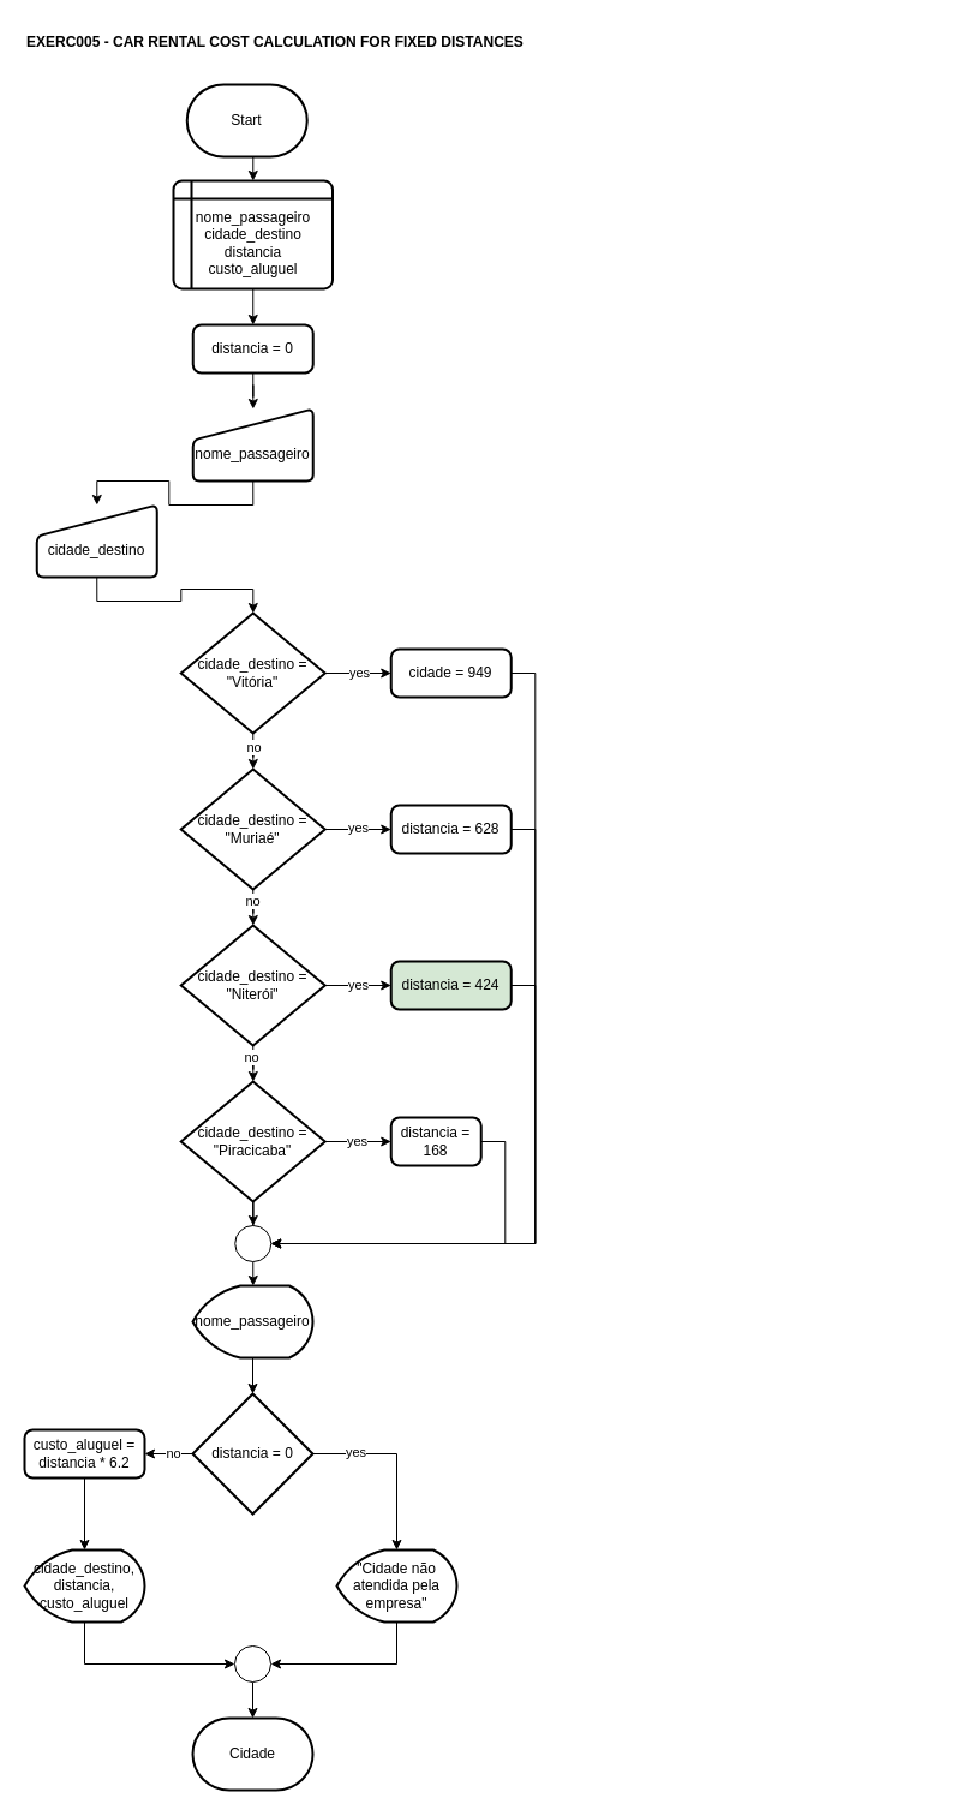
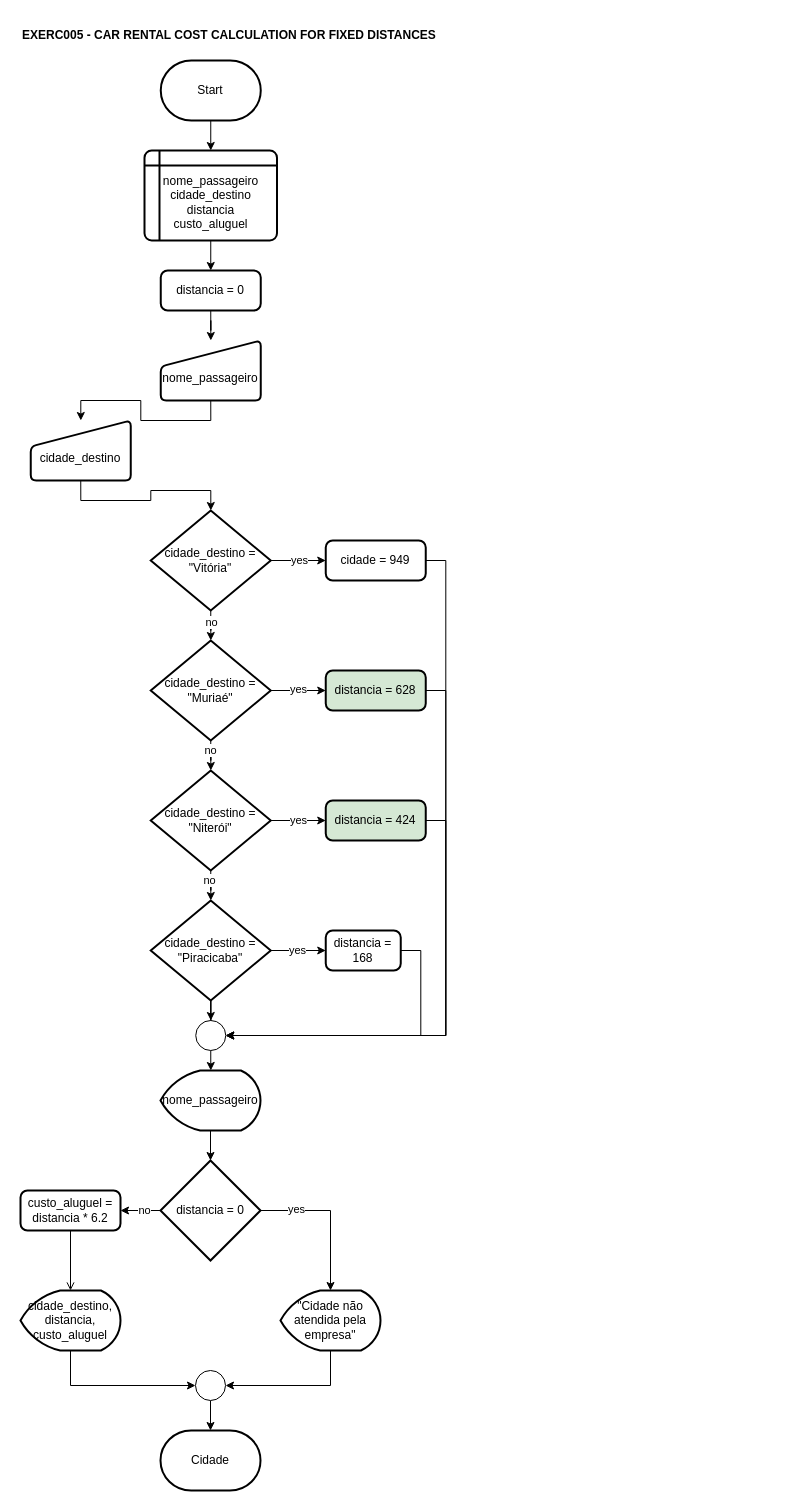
  <mxCell id="0" />
  <mxCell id="1" parent="0" />
  <mxCell id="2" value="Cidade" style="strokeWidth=2;html=1;shape=mxgraph.flowchart.terminator;whiteSpace=wrap;" vertex="1" parent="1"><mxGeometry x="160" y="1430" width="100" height="60" as="geometry" /></mxCell>
  <mxCell id="3" style="edgeStyle=orthogonalEdgeStyle;rounded=0;orthogonalLoop=1;jettySize=auto;html=1;exitX=0.5;exitY=1;exitDx=0;exitDy=0;exitPerimeter=0;entryX=0.5;entryY=0;entryDx=0;entryDy=0;" edge="1" parent="1" source="4" target="6"><mxGeometry relative="1" as="geometry" /></mxCell>
- <mxCell id="4" value="Start" style="strokeWidth=2;html=1;shape=mxgraph.flowchart.terminator;whiteSpace=wrap;" vertex="1" parent="1"><mxGeometry x="155.25" y="70" width="100" height="60" as="geometry" /></mxCell>
+ <mxCell id="4" value="Start" style="strokeWidth=2;html=1;shape=mxgraph.flowchart.terminator;whiteSpace=wrap;" vertex="1" parent="1"><mxGeometry x="160.25" y="60" width="100" height="60" as="geometry" /></mxCell>
  <mxCell id="5" style="edgeStyle=orthogonalEdgeStyle;rounded=0;orthogonalLoop=1;jettySize=auto;html=1;exitX=0.5;exitY=1;exitDx=0;exitDy=0;entryX=0.5;entryY=0;entryDx=0;entryDy=0;" edge="1" parent="1" source="6" target="12"><mxGeometry relative="1" as="geometry" /></mxCell>
  <mxCell id="6" value="&lt;div&gt;&lt;br&gt;&lt;/div&gt;&lt;div&gt;nome_passageiro&lt;/div&gt;cidade_destino&lt;br&gt;distancia&lt;br&gt;custo_aluguel" style="shape=internalStorage;whiteSpace=wrap;html=1;dx=15;dy=15;rounded=1;arcSize=8;strokeWidth=2;" vertex="1" parent="1"><mxGeometry x="144" y="150" width="132.5" height="90" as="geometry" /></mxCell>
  <mxCell id="7" value="&quot;Cidade não atendida pela empresa&quot;" style="strokeWidth=2;html=1;shape=mxgraph.flowchart.display;whiteSpace=wrap;align=center;" vertex="1" parent="1"><mxGeometry x="280" y="1290" width="100" height="60" as="geometry" /></mxCell>
  <mxCell id="8" value="EXERC005 - CAR RENTAL COST CALCULATION FOR FIXED DISTANCES" style="text;html=1;align=left;verticalAlign=middle;whiteSpace=wrap;rounded=0;fontStyle=1" vertex="1" parent="1"><mxGeometry x="20" y="20" width="760" height="30" as="geometry" /></mxCell>
  <mxCell id="9" style="edgeStyle=orthogonalEdgeStyle;rounded=0;orthogonalLoop=1;jettySize=auto;html=1;exitX=0.5;exitY=1;exitDx=0;exitDy=0;exitPerimeter=0;" edge="1" parent="1" source="10" target="57"><mxGeometry relative="1" as="geometry" /></mxCell>
  <mxCell id="10" value="" style="verticalLabelPosition=bottom;verticalAlign=top;html=1;shape=mxgraph.flowchart.on-page_reference;" vertex="1" parent="1"><mxGeometry x="195.25" y="1020" width="30" height="30" as="geometry" /></mxCell>
  <mxCell id="11" style="edgeStyle=orthogonalEdgeStyle;rounded=0;orthogonalLoop=1;jettySize=auto;html=1;exitX=0.5;exitY=1;exitDx=0;exitDy=0;" edge="1" parent="1" source="12" target="14"><mxGeometry relative="1" as="geometry" /></mxCell>
  <mxCell id="12" value="distancia = 0" style="rounded=1;whiteSpace=wrap;html=1;absoluteArcSize=1;arcSize=14;strokeWidth=2;" vertex="1" parent="1"><mxGeometry x="160.25" y="270" width="100" height="40" as="geometry" /></mxCell>
  <mxCell id="13" style="edgeStyle=orthogonalEdgeStyle;rounded=0;orthogonalLoop=1;jettySize=auto;html=1;exitX=0.5;exitY=1;exitDx=0;exitDy=0;" edge="1" parent="1" source="14" target="16"><mxGeometry relative="1" as="geometry" /></mxCell>
  <mxCell id="14" value="&lt;div&gt;&lt;br&gt;&lt;/div&gt;&lt;div&gt;nome_passageiro&lt;/div&gt;" style="html=1;strokeWidth=2;shape=manualInput;whiteSpace=wrap;rounded=1;size=26;arcSize=11;" vertex="1" parent="1"><mxGeometry x="160.25" y="340" width="100" height="60" as="geometry" /></mxCell>
  <mxCell id="15" style="edgeStyle=orthogonalEdgeStyle;rounded=0;orthogonalLoop=1;jettySize=auto;html=1;exitX=0.5;exitY=1;exitDx=0;exitDy=0;" edge="1" parent="1" source="16" target="21"><mxGeometry relative="1" as="geometry" /></mxCell>
  <mxCell id="16" value="&lt;div&gt;&lt;br&gt;&lt;/div&gt;&lt;div&gt;cidade_destino&lt;br&gt;&lt;/div&gt;" style="html=1;strokeWidth=2;shape=manualInput;whiteSpace=wrap;rounded=1;size=26;arcSize=11;" vertex="1" parent="1"><mxGeometry x="30.25" y="420" width="100" height="60" as="geometry" /></mxCell>
  <mxCell id="17" style="edgeStyle=orthogonalEdgeStyle;rounded=0;orthogonalLoop=1;jettySize=auto;html=1;exitX=1;exitY=0.5;exitDx=0;exitDy=0;exitPerimeter=0;entryX=0;entryY=0.5;entryDx=0;entryDy=0;" edge="1" parent="1" source="21" target="36"><mxGeometry relative="1" as="geometry" /></mxCell>
  <mxCell id="18" value="yes" style="edgeLabel;html=1;align=center;verticalAlign=middle;resizable=0;points=[];" vertex="1" connectable="0" parent="17"><mxGeometry x="0.009" y="-3" relative="1" as="geometry"><mxPoint y="-4" as="offset" /></mxGeometry></mxCell>
  <mxCell id="19" style="edgeStyle=orthogonalEdgeStyle;rounded=0;orthogonalLoop=1;jettySize=auto;html=1;exitX=0.5;exitY=1;exitDx=0;exitDy=0;exitPerimeter=0;" edge="1" parent="1" source="21" target="26"><mxGeometry relative="1" as="geometry" /></mxCell>
  <mxCell id="20" value="no" style="edgeLabel;html=1;align=center;verticalAlign=middle;resizable=0;points=[];" vertex="1" connectable="0" parent="19"><mxGeometry x="0.5" relative="1" as="geometry"><mxPoint y="-6" as="offset" /></mxGeometry></mxCell>
  <mxCell id="21" value="cidade_destino = &quot;Vitória&quot;" style="strokeWidth=2;html=1;shape=mxgraph.flowchart.decision;whiteSpace=wrap;" vertex="1" parent="1"><mxGeometry x="150.25" y="510" width="120" height="100" as="geometry" /></mxCell>
  <mxCell id="22" style="edgeStyle=orthogonalEdgeStyle;rounded=0;orthogonalLoop=1;jettySize=auto;html=1;exitX=1;exitY=0.5;exitDx=0;exitDy=0;exitPerimeter=0;entryX=0;entryY=0.5;entryDx=0;entryDy=0;" edge="1" parent="1" source="26" target="37"><mxGeometry relative="1" as="geometry" /></mxCell>
  <mxCell id="23" value="yes" style="edgeLabel;html=1;align=center;verticalAlign=middle;resizable=0;points=[];" vertex="1" connectable="0" parent="22"><mxGeometry x="-0.009" y="2" relative="1" as="geometry"><mxPoint as="offset" /></mxGeometry></mxCell>
  <mxCell id="24" style="edgeStyle=orthogonalEdgeStyle;rounded=0;orthogonalLoop=1;jettySize=auto;html=1;exitX=0.5;exitY=1;exitDx=0;exitDy=0;exitPerimeter=0;" edge="1" parent="1" source="26" target="31"><mxGeometry relative="1" as="geometry" /></mxCell>
  <mxCell id="25" value="no" style="edgeLabel;html=1;align=center;verticalAlign=middle;resizable=0;points=[];" vertex="1" connectable="0" parent="24"><mxGeometry x="0.2" y="-1" relative="1" as="geometry"><mxPoint as="offset" /></mxGeometry></mxCell>
  <mxCell id="26" value="cidade_destino = &quot;Muriaé&quot;" style="strokeWidth=2;html=1;shape=mxgraph.flowchart.decision;whiteSpace=wrap;" vertex="1" parent="1"><mxGeometry x="150.25" y="640" width="120" height="100" as="geometry" /></mxCell>
  <mxCell id="27" style="edgeStyle=orthogonalEdgeStyle;rounded=0;orthogonalLoop=1;jettySize=auto;html=1;exitX=1;exitY=0.5;exitDx=0;exitDy=0;exitPerimeter=0;entryX=0;entryY=0.5;entryDx=0;entryDy=0;" edge="1" parent="1" source="31" target="38"><mxGeometry relative="1" as="geometry" /></mxCell>
  <mxCell id="28" value="yes" style="edgeLabel;html=1;align=center;verticalAlign=middle;resizable=0;points=[];" vertex="1" connectable="0" parent="27"><mxGeometry x="-0.009" y="1" relative="1" as="geometry"><mxPoint as="offset" /></mxGeometry></mxCell>
  <mxCell id="29" style="edgeStyle=orthogonalEdgeStyle;rounded=0;orthogonalLoop=1;jettySize=auto;html=1;exitX=0.5;exitY=1;exitDx=0;exitDy=0;exitPerimeter=0;" edge="1" parent="1" source="31" target="35"><mxGeometry relative="1" as="geometry" /></mxCell>
  <mxCell id="30" value="no" style="edgeLabel;html=1;align=center;verticalAlign=middle;resizable=0;points=[];" vertex="1" connectable="0" parent="29"><mxGeometry x="-0.64" y="-2" relative="1" as="geometry"><mxPoint as="offset" /></mxGeometry></mxCell>
  <mxCell id="31" value="cidade_destino = &quot;Niterói&quot;" style="strokeWidth=2;html=1;shape=mxgraph.flowchart.decision;whiteSpace=wrap;" vertex="1" parent="1"><mxGeometry x="150.25" y="770" width="120" height="100" as="geometry" /></mxCell>
  <mxCell id="32" style="edgeStyle=orthogonalEdgeStyle;rounded=0;orthogonalLoop=1;jettySize=auto;html=1;exitX=1;exitY=0.5;exitDx=0;exitDy=0;exitPerimeter=0;" edge="1" parent="1" source="35" target="39"><mxGeometry relative="1" as="geometry" /></mxCell>
  <mxCell id="33" value="yes" style="edgeLabel;html=1;align=center;verticalAlign=middle;resizable=0;points=[];" vertex="1" connectable="0" parent="32"><mxGeometry x="-0.043" y="-3" relative="1" as="geometry"><mxPoint y="-4" as="offset" /></mxGeometry></mxCell>
  <mxCell id="34" style="edgeStyle=orthogonalEdgeStyle;rounded=0;orthogonalLoop=1;jettySize=auto;html=1;exitX=0.5;exitY=1;exitDx=0;exitDy=0;exitPerimeter=0;" edge="1" parent="1" source="35" target="10"><mxGeometry relative="1" as="geometry" /></mxCell>
  <mxCell id="35" value="cidade_destino = &quot;Piracicaba&quot;" style="strokeWidth=2;html=1;shape=mxgraph.flowchart.decision;whiteSpace=wrap;" vertex="1" parent="1"><mxGeometry x="150.25" y="900" width="120" height="100" as="geometry" /></mxCell>
  <mxCell id="36" value="cidade = 949" style="rounded=1;whiteSpace=wrap;html=1;absoluteArcSize=1;arcSize=14;strokeWidth=2;" vertex="1" parent="1"><mxGeometry x="325.25" y="540" width="100" height="40" as="geometry" /></mxCell>
- <mxCell id="37" value="distancia = 628" style="rounded=1;whiteSpace=wrap;html=1;absoluteArcSize=1;arcSize=14;strokeWidth=2;" vertex="1" parent="1"><mxGeometry x="325.25" y="670" width="100" height="40" as="geometry" /></mxCell>
+ <mxCell id="37" value="distancia = 628" style="rounded=1;whiteSpace=wrap;html=1;absoluteArcSize=1;arcSize=14;strokeWidth=2;fillColor=#d5e8d4;" vertex="1" parent="1"><mxGeometry x="325.25" y="670" width="100" height="40" as="geometry" /></mxCell>
  <mxCell id="38" value="distancia = 424" style="rounded=1;whiteSpace=wrap;html=1;absoluteArcSize=1;arcSize=14;strokeWidth=2;fillColor=#d5e8d4;" vertex="1" parent="1"><mxGeometry x="325.25" y="800" width="100" height="40" as="geometry" /></mxCell>
  <mxCell id="39" value="distancia = 168" style="rounded=1;whiteSpace=wrap;html=1;absoluteArcSize=1;arcSize=14;strokeWidth=2;" vertex="1" parent="1"><mxGeometry x="325.25" y="930" width="75" height="40" as="geometry" /></mxCell>
  <mxCell id="40" style="edgeStyle=orthogonalEdgeStyle;rounded=0;orthogonalLoop=1;jettySize=auto;html=1;exitX=1;exitY=0.5;exitDx=0;exitDy=0;entryX=1;entryY=0.5;entryDx=0;entryDy=0;entryPerimeter=0;" edge="1" parent="1" source="36" target="10"><mxGeometry relative="1" as="geometry" /></mxCell>
  <mxCell id="41" style="edgeStyle=orthogonalEdgeStyle;rounded=0;orthogonalLoop=1;jettySize=auto;html=1;exitX=1;exitY=0.5;exitDx=0;exitDy=0;entryX=1;entryY=0.5;entryDx=0;entryDy=0;entryPerimeter=0;" edge="1" parent="1" source="37" target="10"><mxGeometry relative="1" as="geometry" /></mxCell>
  <mxCell id="42" style="edgeStyle=orthogonalEdgeStyle;rounded=0;orthogonalLoop=1;jettySize=auto;html=1;exitX=1;exitY=0.5;exitDx=0;exitDy=0;entryX=1;entryY=0.5;entryDx=0;entryDy=0;entryPerimeter=0;" edge="1" parent="1" source="38" target="10"><mxGeometry relative="1" as="geometry" /></mxCell>
  <mxCell id="43" style="edgeStyle=orthogonalEdgeStyle;rounded=0;orthogonalLoop=1;jettySize=auto;html=1;exitX=1;exitY=0.5;exitDx=0;exitDy=0;entryX=1;entryY=0.5;entryDx=0;entryDy=0;entryPerimeter=0;" edge="1" parent="1" source="39" target="10"><mxGeometry relative="1" as="geometry" /></mxCell>
  <mxCell id="44" style="edgeStyle=orthogonalEdgeStyle;rounded=0;orthogonalLoop=1;jettySize=auto;html=1;exitX=0;exitY=0.5;exitDx=0;exitDy=0;exitPerimeter=0;" edge="1" parent="1" source="48" target="50"><mxGeometry relative="1" as="geometry" /></mxCell>
  <mxCell id="45" value="no" style="edgeLabel;html=1;align=center;verticalAlign=middle;resizable=0;points=[];" vertex="1" connectable="0" parent="44"><mxGeometry x="-0.15" y="-1" relative="1" as="geometry"><mxPoint as="offset" /></mxGeometry></mxCell>
  <mxCell id="46" style="edgeStyle=orthogonalEdgeStyle;rounded=0;orthogonalLoop=1;jettySize=auto;html=1;exitX=1;exitY=0.5;exitDx=0;exitDy=0;exitPerimeter=0;" edge="1" parent="1" source="48" target="7"><mxGeometry relative="1" as="geometry" /></mxCell>
  <mxCell id="47" value="yes" style="edgeLabel;html=1;align=center;verticalAlign=middle;resizable=0;points=[];" vertex="1" connectable="0" parent="46"><mxGeometry x="-0.529" y="2" relative="1" as="geometry"><mxPoint as="offset" /></mxGeometry></mxCell>
  <mxCell id="48" value="distancia = 0" style="strokeWidth=2;html=1;shape=mxgraph.flowchart.decision;whiteSpace=wrap;" vertex="1" parent="1"><mxGeometry x="160" y="1160" width="100" height="100" as="geometry" /></mxCell>
- <mxCell id="49" style="edgeStyle=orthogonalEdgeStyle;rounded=0;orthogonalLoop=1;jettySize=auto;html=1;exitX=0.5;exitY=1;exitDx=0;exitDy=0;" edge="1" parent="1" source="50" target="51"><mxGeometry relative="1" as="geometry" /></mxCell>
+ <mxCell id="49" style="edgeStyle=orthogonalEdgeStyle;rounded=0;orthogonalLoop=1;jettySize=auto;html=1;exitX=0.5;exitY=1;exitDx=0;exitDy=0;endArrow=open;" edge="1" parent="1" source="50" target="51"><mxGeometry relative="1" as="geometry" /></mxCell>
  <mxCell id="50" value="custo_aluguel = distancia * 6.2" style="rounded=1;whiteSpace=wrap;html=1;absoluteArcSize=1;arcSize=14;strokeWidth=2;" vertex="1" parent="1"><mxGeometry x="20" y="1190" width="100" height="40" as="geometry" /></mxCell>
  <mxCell id="51" value="&lt;div align=&quot;center&quot;&gt;cidade_destino, distancia,&lt;/div&gt;&lt;div align=&quot;center&quot;&gt;custo_aluguel&lt;br&gt;&lt;/div&gt;" style="strokeWidth=2;html=1;shape=mxgraph.flowchart.display;whiteSpace=wrap;align=center;" vertex="1" parent="1"><mxGeometry x="20" y="1290" width="100" height="60" as="geometry" /></mxCell>
  <mxCell id="52" style="edgeStyle=orthogonalEdgeStyle;rounded=0;orthogonalLoop=1;jettySize=auto;html=1;exitX=0.5;exitY=1;exitDx=0;exitDy=0;exitPerimeter=0;" edge="1" parent="1" source="53" target="2"><mxGeometry relative="1" as="geometry" /></mxCell>
  <mxCell id="53" value="" style="verticalLabelPosition=bottom;verticalAlign=top;html=1;shape=mxgraph.flowchart.on-page_reference;" vertex="1" parent="1"><mxGeometry x="195" y="1370" width="30" height="30" as="geometry" /></mxCell>
  <mxCell id="54" style="edgeStyle=orthogonalEdgeStyle;rounded=0;orthogonalLoop=1;jettySize=auto;html=1;exitX=0.5;exitY=1;exitDx=0;exitDy=0;exitPerimeter=0;entryX=0;entryY=0.5;entryDx=0;entryDy=0;entryPerimeter=0;" edge="1" parent="1" source="51" target="53"><mxGeometry relative="1" as="geometry" /></mxCell>
  <mxCell id="55" style="edgeStyle=orthogonalEdgeStyle;rounded=0;orthogonalLoop=1;jettySize=auto;html=1;exitX=0.5;exitY=1;exitDx=0;exitDy=0;exitPerimeter=0;entryX=1;entryY=0.5;entryDx=0;entryDy=0;entryPerimeter=0;" edge="1" parent="1" source="7" target="53"><mxGeometry relative="1" as="geometry" /></mxCell>
  <mxCell id="56" style="edgeStyle=orthogonalEdgeStyle;rounded=0;orthogonalLoop=1;jettySize=auto;html=1;exitX=0.5;exitY=1;exitDx=0;exitDy=0;exitPerimeter=0;" edge="1" parent="1" source="57" target="48"><mxGeometry relative="1" as="geometry" /></mxCell>
  <mxCell id="57" value="nome_passageiro" style="strokeWidth=2;html=1;shape=mxgraph.flowchart.display;whiteSpace=wrap;" vertex="1" parent="1"><mxGeometry x="160" y="1070" width="100" height="60" as="geometry" /></mxCell>
